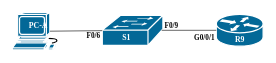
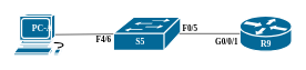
  <mxCell id="0" />
  <mxCell id="1" parent="0" />
  <mxCell id="2" value="" style="shape=mxgraph.cisco.switches.workgroup_switch;sketch=0;html=1;pointerEvents=1;dashed=0;fillColor=#036897;strokeColor=#ffffff;strokeWidth=2;verticalLabelPosition=bottom;verticalAlign=top;align=center;outlineConnect=0;" vertex="1" parent="1"><mxGeometry x="170" y="25" width="101" height="50" as="geometry" /></mxCell>
  <mxCell id="3" value="" style="shape=mxgraph.cisco.computers_and_peripherals.workstation;sketch=0;html=1;pointerEvents=1;dashed=0;fillColor=#036897;strokeColor=#ffffff;strokeWidth=2;verticalLabelPosition=bottom;verticalAlign=top;align=center;outlineConnect=0;" vertex="1" parent="1"><mxGeometry x="20" y="20.5" width="83" height="62" as="geometry" /></mxCell>
  <mxCell id="4" value="" style="shape=mxgraph.cisco.routers.router;sketch=0;html=1;pointerEvents=1;dashed=0;fillColor=#036897;strokeColor=#ffffff;strokeWidth=2;verticalLabelPosition=bottom;verticalAlign=top;align=center;outlineConnect=0;" vertex="1" parent="1"><mxGeometry x="360" y="23.5" width="78" height="53" as="geometry" /></mxCell>
  <mxCell id="5" value="" style="endArrow=none;html=1;rounded=0;exitX=0.755;exitY=0.5;exitDx=0;exitDy=0;exitPerimeter=0;" edge="1" parent="1" source="3" target="2"><mxGeometry width="50" height="50" relative="1" as="geometry"><mxPoint x="470" y="-189" as="sourcePoint" /><mxPoint x="520" y="-239" as="targetPoint" /></mxGeometry></mxCell>
  <mxCell id="6" value="" style="endArrow=none;html=1;rounded=0;exitX=0.98;exitY=0.5;exitDx=0;exitDy=0;exitPerimeter=0;entryX=0;entryY=0.5;entryDx=0;entryDy=0;entryPerimeter=0;" edge="1" parent="1" source="2" target="4"><mxGeometry width="50" height="50" relative="1" as="geometry"><mxPoint x="470" y="-189" as="sourcePoint" /><mxPoint x="520" y="-239" as="targetPoint" /></mxGeometry></mxCell>
  <mxCell id="7" value="PC-A" style="text;html=1;align=center;verticalAlign=middle;resizable=0;points=[];autosize=1;strokeColor=none;fillColor=none;fontStyle=1;fontFamily=Times New Roman;fontSize=13;fontColor=#FFFFFF;" vertex="1" parent="1"><mxGeometry x="38" y="26.5" width="50" height="30" as="geometry" /></mxCell>
- <mxCell id="8" value="S1" style="text;html=1;align=center;verticalAlign=middle;resizable=0;points=[];autosize=1;strokeColor=none;fillColor=none;fontStyle=1;fontFamily=Times New Roman;fontSize=13;fontColor=#FFFFFF;" vertex="1" parent="1"><mxGeometry x="190" y="47" width="40" height="30" as="geometry" /></mxCell>
+ <mxCell id="8" value="S5" style="text;html=1;align=center;verticalAlign=middle;resizable=0;points=[];autosize=1;strokeColor=none;fillColor=none;fontStyle=1;fontFamily=Times New Roman;fontSize=13;fontColor=#FFFFFF;" vertex="1" parent="1"><mxGeometry x="190" y="47" width="40" height="30" as="geometry" /></mxCell>
  <mxCell id="9" value="R9" style="text;html=1;align=center;verticalAlign=middle;resizable=0;points=[];autosize=1;strokeColor=none;fillColor=none;fontStyle=1;fontFamily=Times New Roman;fontSize=13;fontColor=#FFFFFF;" vertex="1" parent="1"><mxGeometry x="379" y="49.5" width="40" height="30" as="geometry" /></mxCell>
- <mxCell id="10" value="F0/6" style="text;html=1;align=center;verticalAlign=middle;resizable=0;points=[];autosize=1;strokeColor=none;fillColor=none;fontStyle=1;fontFamily=Times New Roman;" vertex="1" parent="1"><mxGeometry x="130" y="45" width="50" height="30" as="geometry" /></mxCell>
- <mxCell id="11" value="F0/9" style="text;html=1;align=center;verticalAlign=middle;resizable=0;points=[];autosize=1;strokeColor=none;fillColor=none;fontStyle=1;fontFamily=Times New Roman;" vertex="1" parent="1"><mxGeometry x="260" y="26.5" width="50" height="30" as="geometry" /></mxCell>
+ <mxCell id="10" value="F4/6" style="text;html=1;align=center;verticalAlign=middle;resizable=0;points=[];autosize=1;strokeColor=none;fillColor=none;fontStyle=1;fontFamily=Times New Roman;" vertex="1" parent="1"><mxGeometry x="130" y="45" width="50" height="30" as="geometry" /></mxCell>
+ <mxCell id="11" value="F0/5" style="text;html=1;align=center;verticalAlign=middle;resizable=0;points=[];autosize=1;strokeColor=none;fillColor=none;fontStyle=1;fontFamily=Times New Roman;" vertex="1" parent="1"><mxGeometry x="260" y="26.5" width="50" height="30" as="geometry" /></mxCell>
  <mxCell id="12" value="G0/0/1" style="text;html=1;align=center;verticalAlign=middle;resizable=0;points=[];autosize=1;strokeColor=none;fillColor=none;fontStyle=1;fontFamily=Times New Roman;" vertex="1" parent="1"><mxGeometry x="310" y="46.5" width="60" height="30" as="geometry" /></mxCell>
